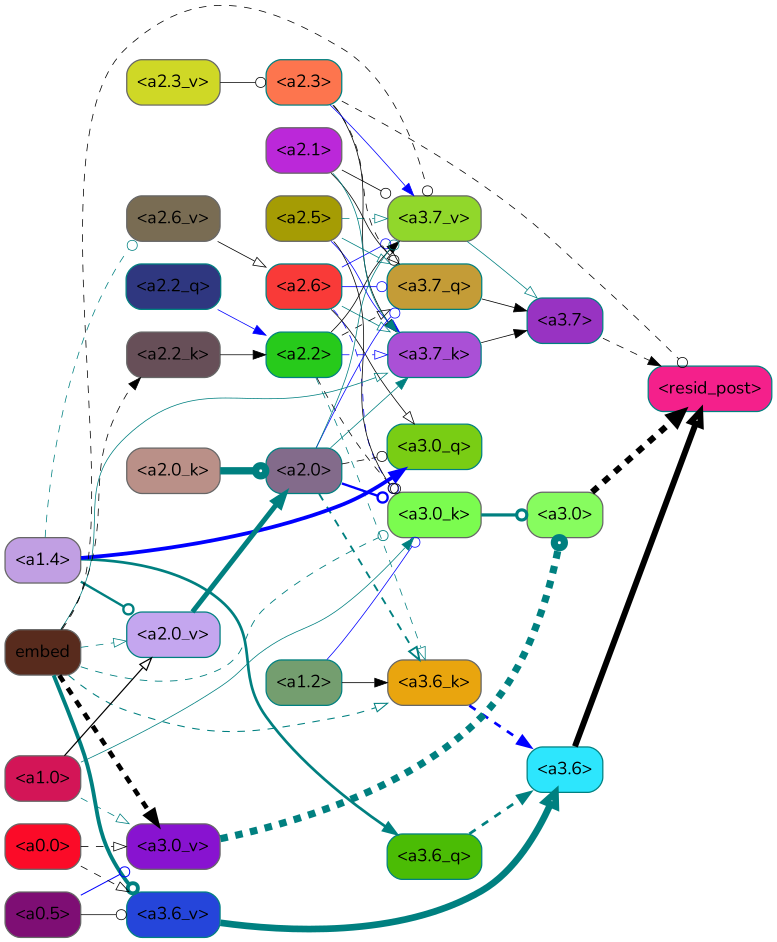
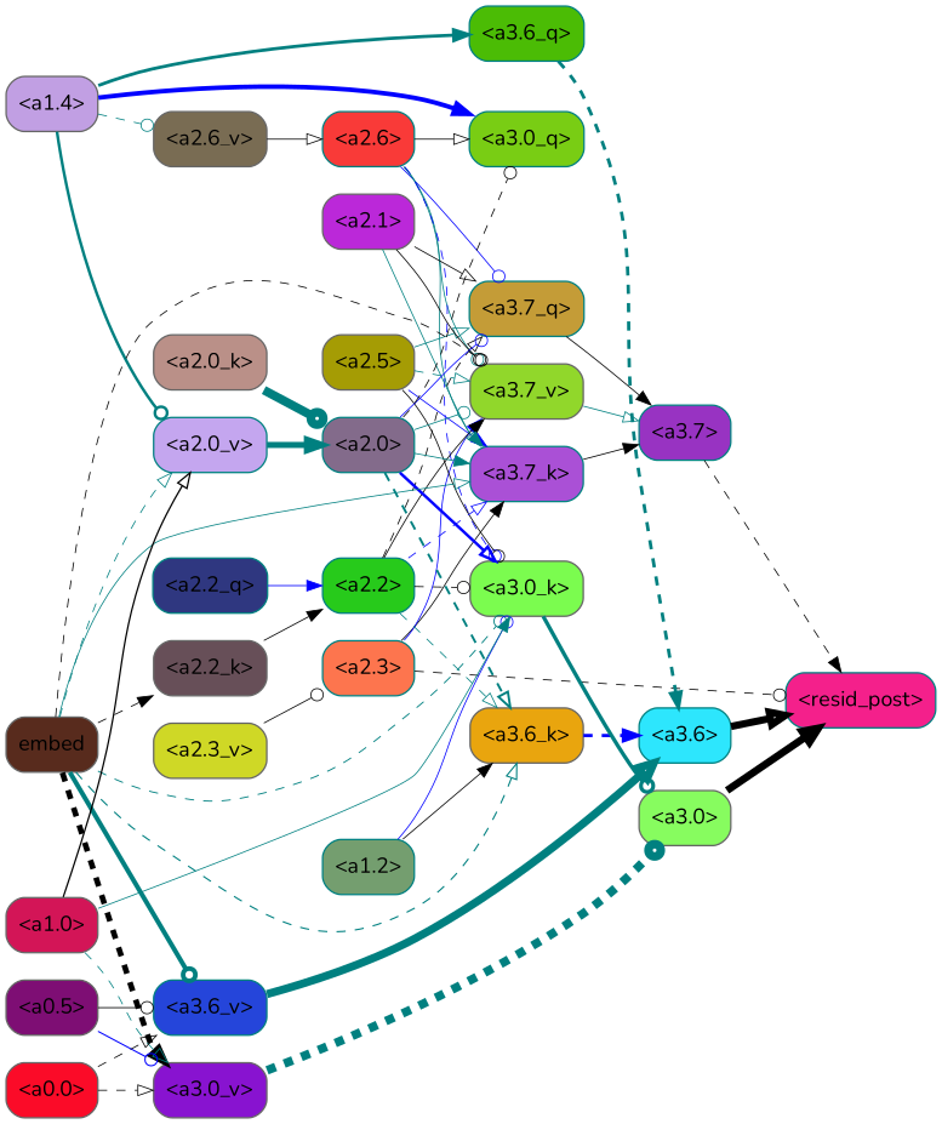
  strict digraph {
    fontname=Nunito
    rankdir=LR
    splines=true
    node [color=gray40 fontname=Nunito shape=box style="filled, rounded"]
    edge [arrowhead=odot color=black fontname=Nunito penwidth=0.6 style=dashed]
    "<a3.7>" [color=teal fillcolor="#9833c2"]
    "<resid_post>" [color=teal fillcolor="#f4208b"]
    "<a3.6>" [color=teal fillcolor="#2de6fd"]
    "<a3.0>" [fillcolor="#87fc5f"]
    "<a2.3>" [color=teal fillcolor="#fd754e"]
    "<a3.7_q>" [color=teal fillcolor="#c49c37"]
    "<a3.7_k>" [color=teal fillcolor="#aa50d6"]
    "<a3.7_v>" [fillcolor="#91d72b"]
    "<a3.6_q>" [color=teal fillcolor="#4bbc05"]
    "<a3.0_q>" [color=teal fillcolor="#79cd14"]
    "<a3.6_k>" [fillcolor="#e9a50e"]
    "<a3.0_k>" [fillcolor="#7bfc4f"]
    "<a3.6_v>" [color=teal fillcolor="#2545da"]
    "<a3.0_v>" [fillcolor="#8813d0"]
    "<a2.6>" [color=teal fillcolor="#f93a38"]
    "<a2.5>" [fillcolor="#a59c04"]
    "<a2.2>" [color=teal fillcolor="#27ca1b"]
    "<a2.1>" [fillcolor="#bb28d9"]
    "<a2.0>" [color=teal fillcolor="#836b8b"]
    "<a1.4>" [fillcolor="#c19fe3"]
    "<a2.6_v>" [fillcolor="#796c53"]
    "<a2.0_v>" [color=teal fillcolor="#c4a6ef"]
    embed [fillcolor="#582b1d"]
    "<a2.2_k>" [fillcolor="#674f58"]
    "<a1.2>" [color=teal fillcolor="#749e6f"]
    "<a1.0>" [fillcolor="#d31557"]
    "<a0.5>" [fillcolor="#7e0e74"]
    "<a0.0>" [fillcolor="#fb0b28"]
    "<a2.2_q>" [color=teal fillcolor="#2f3780"]
    "<a2.0_k>" [fillcolor="#ba9088"]
    "<a2.3_v>" [fillcolor="#cfd826"]
    "<a3.7>" -> "<resid_post>" [arrowhead=normal]
    "<a3.6>" -> "<resid_post>" [arrowhead=onormal penwidth=4.752790808677673 style=bold]
-   "<a3.0>" -> "<resid_post>" [arrowhead=normal penwidth=4.897669434547424]
+   "<a3.0>" -> "<resid_post>" [arrowhead=normal penwidth=4.897669434547424 style=solid]
    "<a2.3>" -> "<resid_post>"
-   "<a2.3>" -> "<a3.7_q>"
    "<a2.3>" -> "<a3.7_k>" [arrowhead=normal style=solid]
    "<a2.3>" -> "<a3.7_v>" [arrowhead=normal color=blue style=solid]
    "<a3.7_q>" -> "<a3.7>" [arrowhead=normal style=solid]
    "<a3.7_k>" -> "<a3.7>" [arrowhead=normal style=solid]
    "<a3.7_v>" -> "<a3.7>" [arrowhead=onormal color=teal style=bold]
    "<a3.6_q>" -> "<a3.6>" [arrowhead=normal color=teal penwidth=2.160832464694977]
    "<a3.6_k>" -> "<a3.6>" [arrowhead=normal color=blue penwidth=2.13908451795578]
    "<a3.0_k>" -> "<a3.0>" [color=teal penwidth=2.520303964614868 style=bold]
    "<a3.6_v>" -> "<a3.6>" [arrowhead=onormal color=teal penwidth=5.297133803367615 style=bold]
    "<a3.0_v>" -> "<a3.0>" [color=teal penwidth=5.680712580680847]
    "<a2.6>" -> "<a3.7_q>" [color=blue style=solid]
    "<a2.6>" -> "<a3.7_k>" [arrowhead=onormal color=teal style=solid]
-   "<a2.6>" -> "<a3.7_v>" [color=blue style=bold]
+   "<a2.6>" -> "<a3.7_v>" [color=teal style=bold]
    "<a2.6>" -> "<a3.0_q>" [arrowhead=onormal style=bold]
    "<a2.6>" -> "<a3.0_k>" [color=blue]
    "<a2.5>" -> "<a3.7_q>" [arrowhead=onormal color=teal style=bold]
    "<a2.5>" -> "<a3.7_k>" [arrowhead=normal color=blue style=solid]
    "<a2.5>" -> "<a3.7_v>" [arrowhead=onormal color=teal]
    "<a2.5>" -> "<a3.0_k>" [style=solid]
    "<a2.2>" -> "<a3.7_q>" [arrowhead=onormal]
    "<a2.2>" -> "<a3.7_k>" [arrowhead=onormal color=blue]
    "<a2.2>" -> "<a3.7_v>" [arrowhead=normal style=bold]
    "<a2.2>" -> "<a3.6_k>" [arrowhead=onormal color=teal]
    "<a2.2>" -> "<a3.0_k>"
    "<a2.1>" -> "<a3.7_q>" [arrowhead=onormal style=bold]
    "<a2.1>" -> "<a3.7_k>" [arrowhead=normal color=teal style=solid]
    "<a2.1>" -> "<a3.7_v>" [style=bold]
    "<a2.0>" -> "<a3.7_q>" [color=blue style=bold]
    "<a2.0>" -> "<a3.7_k>" [arrowhead=normal color=teal style=solid]
    "<a2.0>" -> "<a3.7_v>" [color=teal style=solid]
    "<a2.0>" -> "<a3.0_q>"
    "<a2.0>" -> "<a3.6_k>" [arrowhead=onormal color=teal penwidth=1.4811622872948647]
-   "<a2.0>" -> "<a3.0_k>" [color=blue penwidth=1.8632715698331594 style=solid]
+   "<a2.0>" -> "<a3.0_k>" [arrowhead=onormal color=blue penwidth=1.8632715698331594 style=solid]
    "<a1.4>" -> "<a3.6_q>" [arrowhead=normal color=teal penwidth=2.1468575447797775 style=solid]
    "<a1.4>" -> "<a3.0_q>" [arrowhead=normal color=blue penwidth=3.0006065368652344 style=bold]
    "<a1.4>" -> "<a2.6_v>" [color=teal]
    "<a1.4>" -> "<a2.0_v>" [color=teal penwidth=1.8759949803352356 style=solid]
    "<a2.6_v>" -> "<a2.6>" [arrowhead=onormal style=solid]
    "<a2.0_v>" -> "<a2.0>" [arrowhead=normal color=teal penwidth=3.9731863737106323 style=solid]
    embed -> "<a3.7_k>" [arrowhead=onormal color=teal style=solid]
    embed -> "<a3.7_v>"
    embed -> "<a3.6_k>" [arrowhead=onormal color=teal penwidth=0.8410270567983389]
    embed -> "<a3.0_k>" [color=teal penwidth=0.691851794719696]
    embed -> "<a3.6_v>" [color=teal penwidth=3.0758190751075745 style=solid]
    embed -> "<a3.0_v>" [arrowhead=normal penwidth=3.6927278637886047]
    embed -> "<a2.0_v>" [arrowhead=onormal color=teal]
    embed -> "<a2.2_k>" [arrowhead=normal]
    "<a2.2_k>" -> "<a2.2>" [arrowhead=normal penwidth=0.6149471998214722 style=bold]
    "<a1.2>" -> "<a3.6_k>" [arrowhead=normal style=solid]
    "<a1.2>" -> "<a3.0_k>" [color=blue style=bold]
    "<a1.0>" -> "<a3.0_k>" [arrowhead=normal color=teal style=solid]
    "<a1.0>" -> "<a3.0_v>" [arrowhead=onormal color=teal]
    "<a1.0>" -> "<a2.0_v>" [arrowhead=onormal penwidth=0.9620223194360733 style=bold]
    "<a0.5>" -> "<a3.6_v>" [style=bold]
    "<a0.5>" -> "<a3.0_v>" [color=blue penwidth=0.8028683364391327 style=bold]
    "<a0.0>" -> "<a3.6_v>" [arrowhead=onormal]
    "<a0.0>" -> "<a3.0_v>" [arrowhead=onormal]
    "<a2.2_q>" -> "<a2.2>" [arrowhead=normal color=blue style=solid]
    "<a2.0_k>" -> "<a2.0>" [color=teal penwidth=5.773491740226746 style=bold]
    "<a2.3_v>" -> "<a2.3>" [style=solid]
  }
